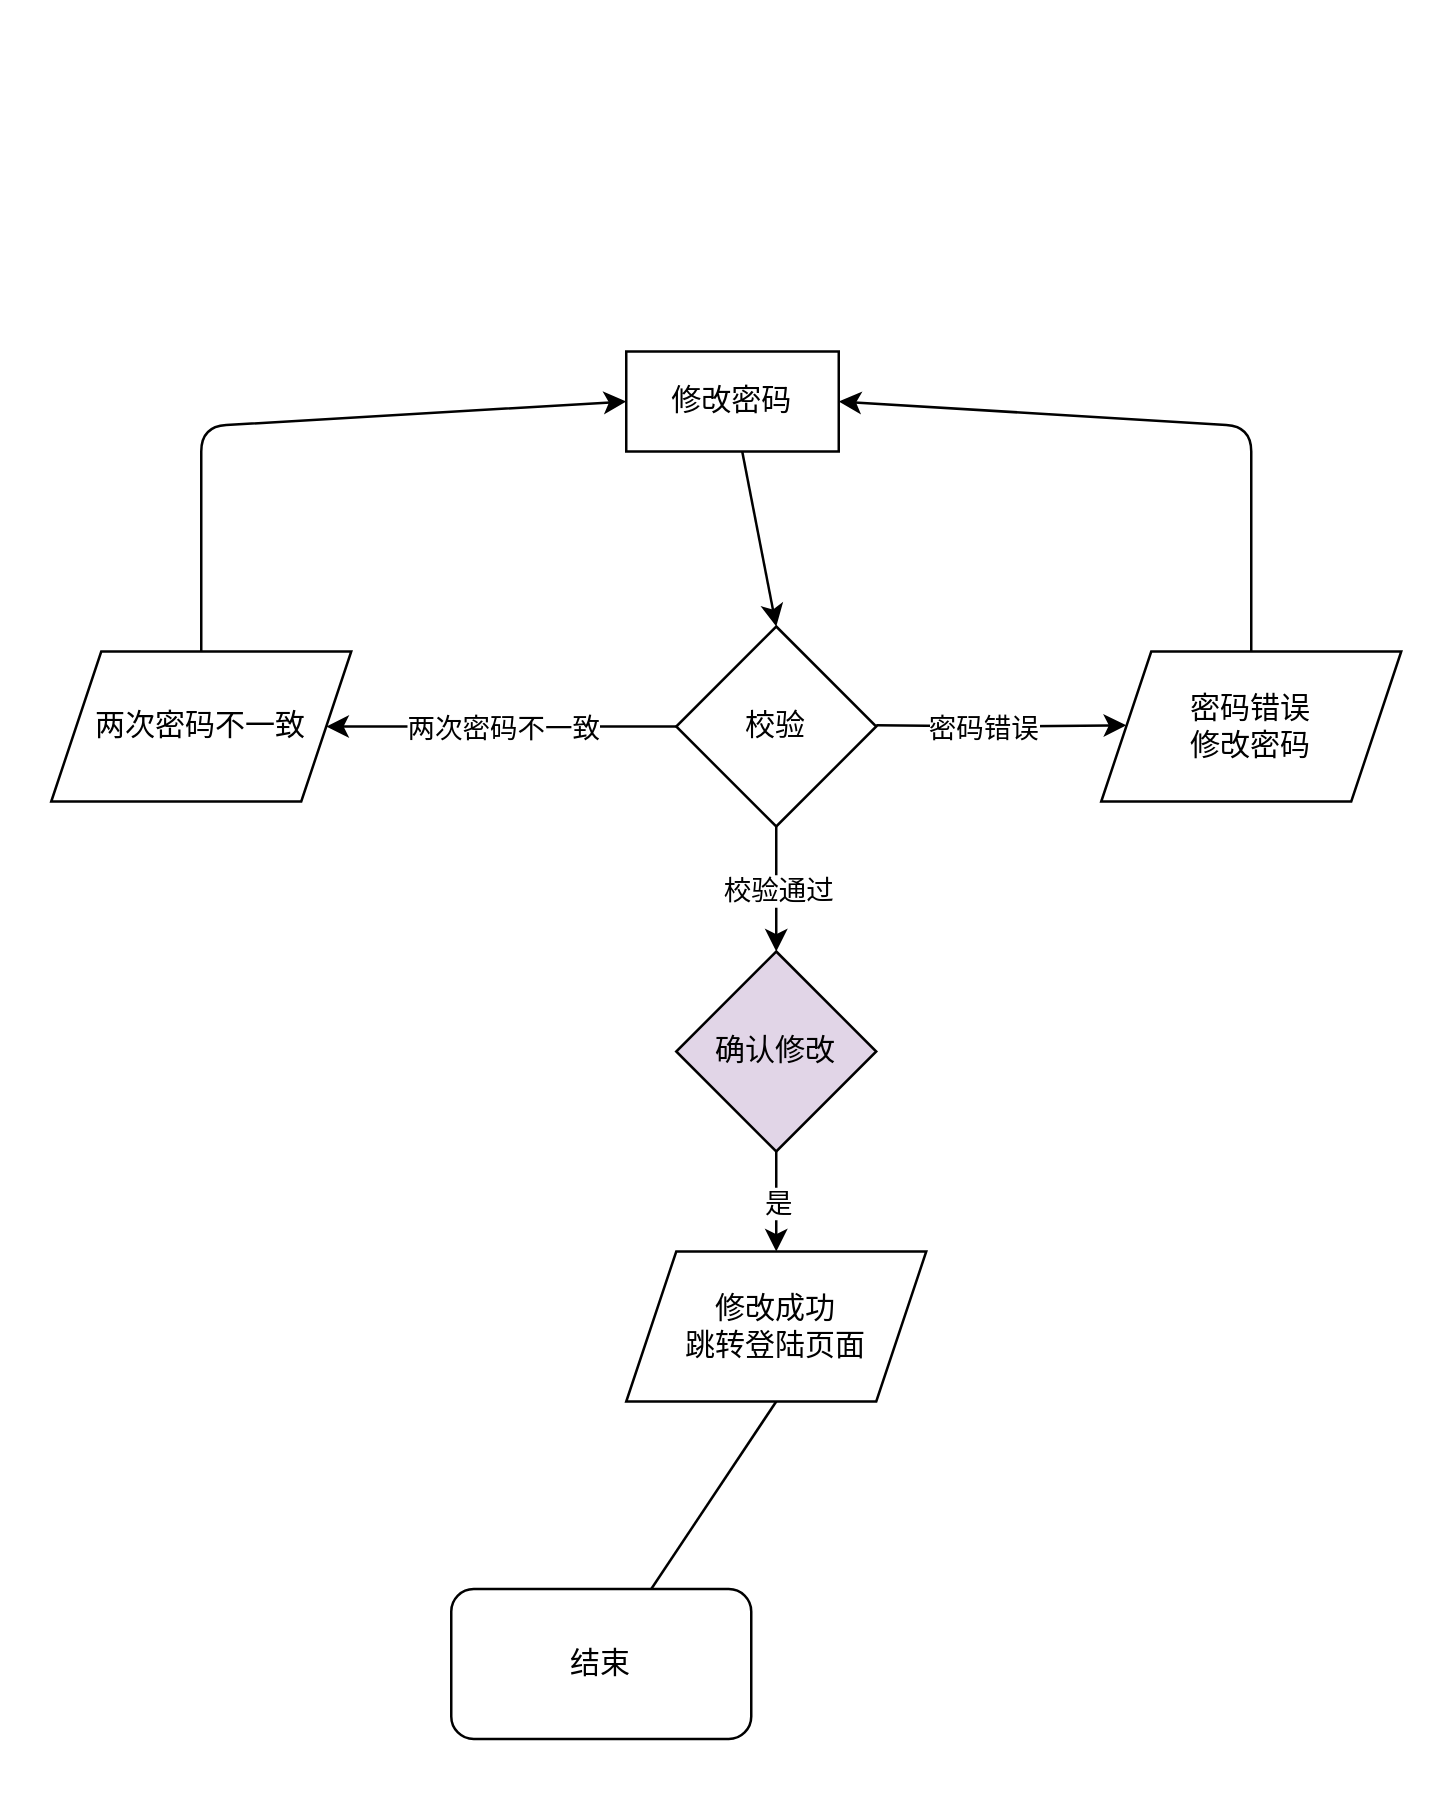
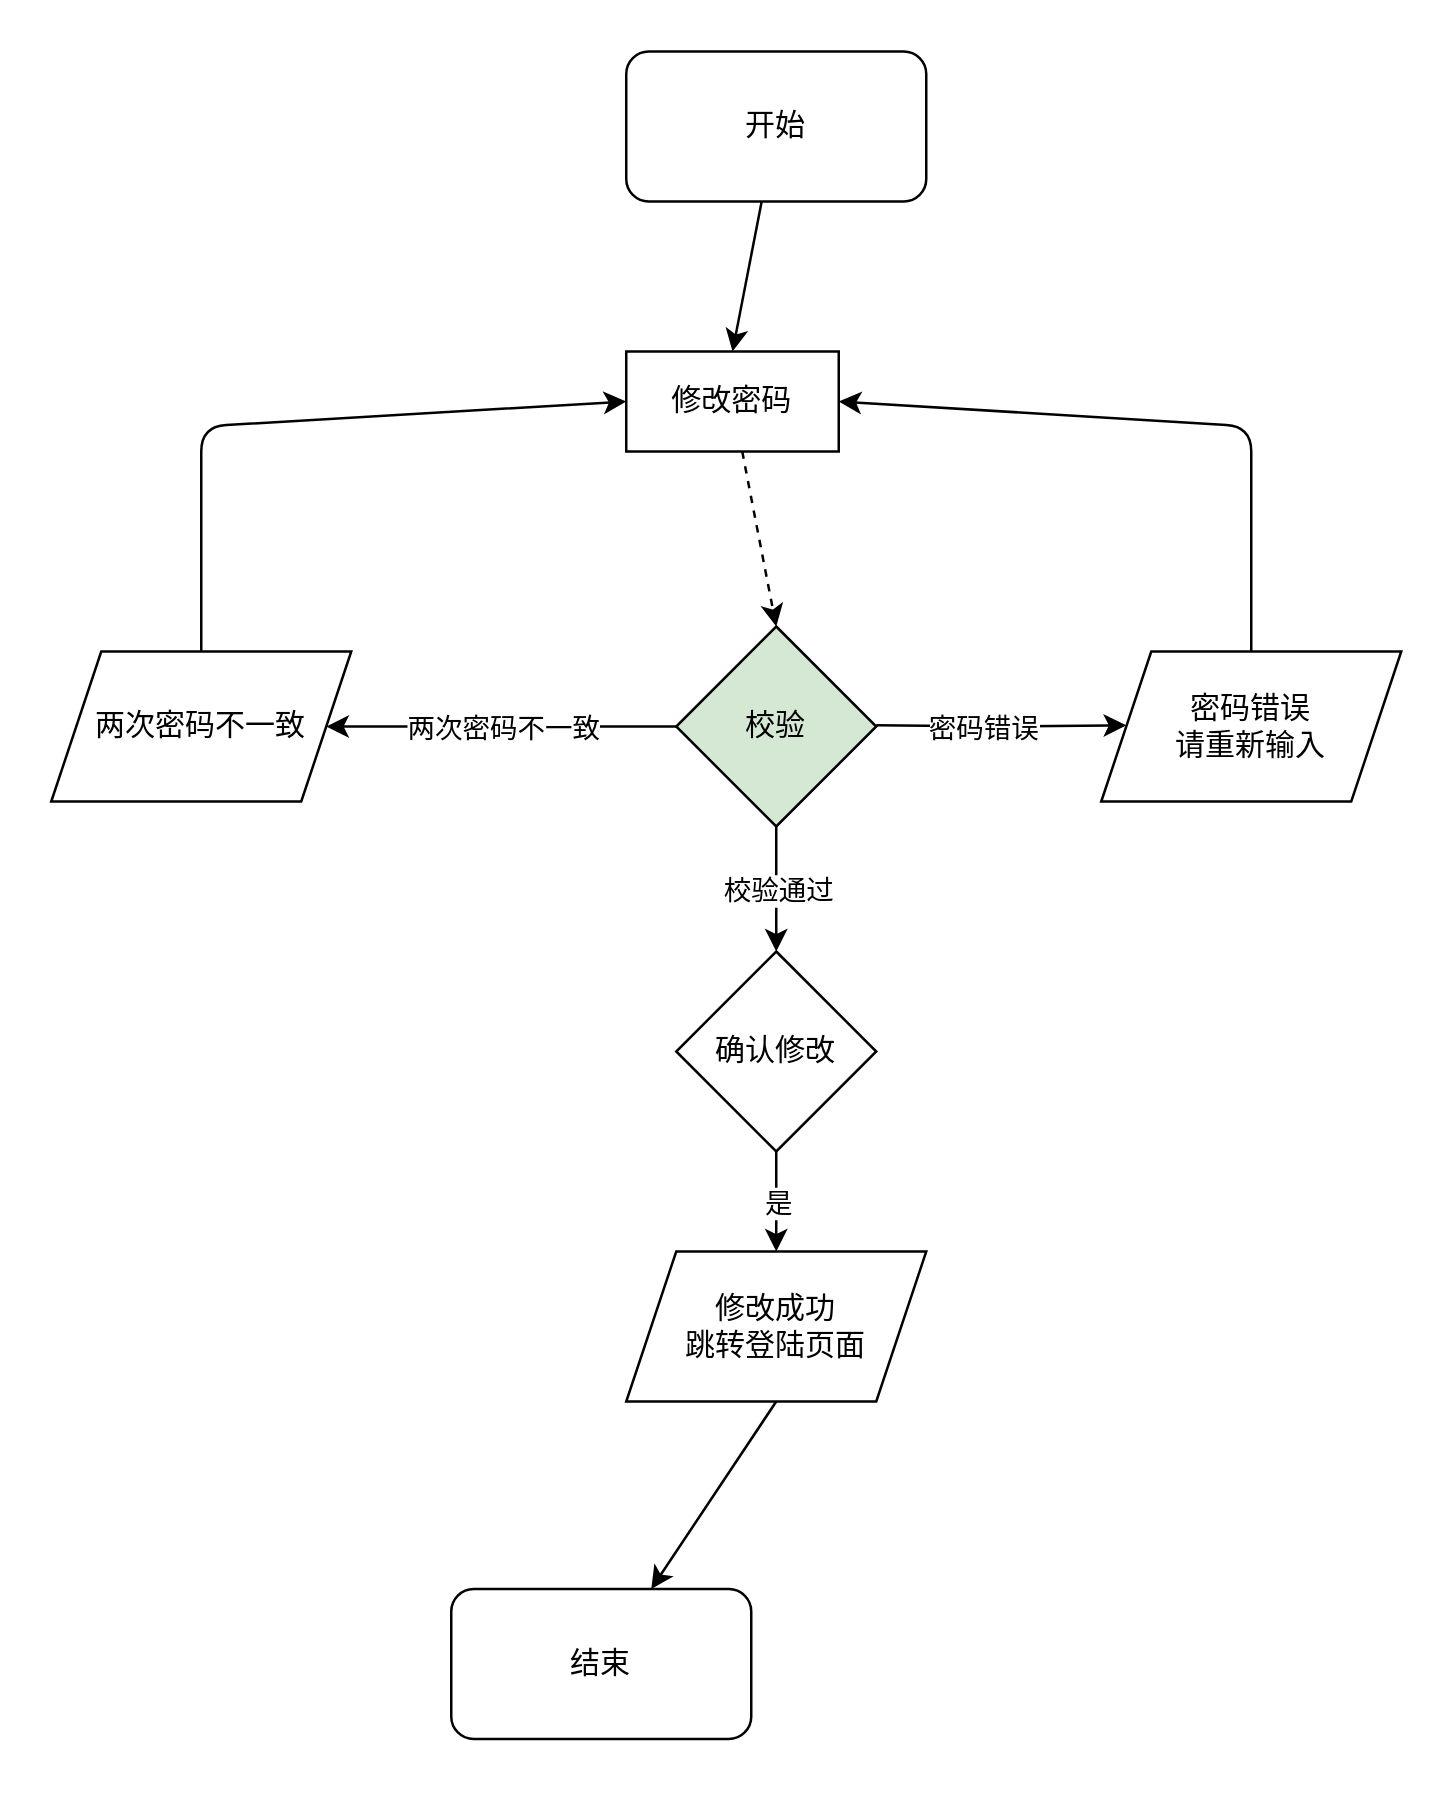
  <mxCell id="0" />
  <mxCell id="1" parent="0" />
- <mxCell id="4" style="edgeStyle=none;html=1;entryX=0.5;entryY=0;entryDx=0;entryDy=0;" edge="1" parent="1" source="5" target="6"><mxGeometry relative="1" as="geometry" /></mxCell>
+ <mxCell id="2" style="edgeStyle=none;html=1;entryX=0.5;entryY=0;entryDx=0;entryDy=0;" edge="1" parent="1" source="3" target="5"><mxGeometry relative="1" as="geometry" /></mxCell>
+ <mxCell id="3" value="开始" style="rounded=1;whiteSpace=wrap;html=1;" parent="1" vertex="1"><mxGeometry x="250" y="20" width="120" height="60" as="geometry" /></mxCell>
+ <mxCell id="4" style="edgeStyle=none;html=1;entryX=0.5;entryY=0;entryDx=0;entryDy=0;dashed=1;" edge="1" parent="1" source="5" target="6"><mxGeometry relative="1" as="geometry" /></mxCell>
  <mxCell id="5" value="修改密码" style="rounded=0;whiteSpace=wrap;html=1;" vertex="1" parent="1"><mxGeometry x="250" y="140" width="85" height="40" as="geometry" /></mxCell>
- <mxCell id="6" value="校验" style="rhombus;whiteSpace=wrap;html=1;" vertex="1" parent="1"><mxGeometry x="270" y="250" width="80" height="80" as="geometry" /></mxCell>
+ <mxCell id="6" value="校验" style="rhombus;whiteSpace=wrap;html=1;fillColor=#d5e8d4;" vertex="1" parent="1"><mxGeometry x="270" y="250" width="80" height="80" as="geometry" /></mxCell>
  <mxCell id="7" value="" style="endArrow=classic;html=1;" edge="1" parent="1"><mxGeometry relative="1" as="geometry"><mxPoint x="350" y="289.5" as="sourcePoint" /><mxPoint x="450" y="289.5" as="targetPoint" /><Array as="points"><mxPoint x="400" y="290" /></Array></mxGeometry></mxCell>
  <mxCell id="8" value="密码错误" style="edgeLabel;resizable=0;html=1;align=center;verticalAlign=middle;" connectable="0" vertex="1" parent="7"><mxGeometry relative="1" as="geometry"><mxPoint x="-7" as="offset" /></mxGeometry></mxCell>
  <mxCell id="9" value="" style="endArrow=classic;html=1;exitX=0;exitY=0.5;exitDx=0;exitDy=0;" edge="1" parent="1" source="6"><mxGeometry relative="1" as="geometry"><mxPoint x="170" y="289.71" as="sourcePoint" /><mxPoint x="130" y="290" as="targetPoint" /><Array as="points"><mxPoint x="210" y="290" /></Array></mxGeometry></mxCell>
  <mxCell id="10" value="两次密码不一致" style="edgeLabel;resizable=0;html=1;align=center;verticalAlign=middle;" connectable="0" vertex="1" parent="9"><mxGeometry relative="1" as="geometry" /></mxCell>
- <mxCell id="11" value="确认修改" style="rhombus;whiteSpace=wrap;html=1;fillColor=#e1d5e7;" vertex="1" parent="1"><mxGeometry x="270" y="380" width="80" height="80" as="geometry" /></mxCell>
+ <mxCell id="11" value="确认修改" style="rhombus;whiteSpace=wrap;html=1;" vertex="1" parent="1"><mxGeometry x="270" y="380" width="80" height="80" as="geometry" /></mxCell>
  <mxCell id="12" value="" style="endArrow=classic;html=1;entryX=0.5;entryY=0;entryDx=0;entryDy=0;exitX=0.5;exitY=1;exitDx=0;exitDy=0;" edge="1" parent="1" source="6"><mxGeometry relative="1" as="geometry"><mxPoint x="350" y="280" as="sourcePoint" /><mxPoint x="310" y="380" as="targetPoint" /></mxGeometry></mxCell>
  <mxCell id="13" value="校验通过" style="edgeLabel;resizable=0;html=1;align=center;verticalAlign=middle;" connectable="0" vertex="1" parent="12"><mxGeometry relative="1" as="geometry" /></mxCell>
  <mxCell id="14" value="" style="endArrow=classic;html=1;exitX=0.5;exitY=1;exitDx=0;exitDy=0;" edge="1" parent="1" source="11"><mxGeometry relative="1" as="geometry"><mxPoint x="270" y="360" as="sourcePoint" /><mxPoint x="310" y="500" as="targetPoint" /></mxGeometry></mxCell>
  <mxCell id="15" value="是" style="edgeLabel;resizable=0;html=1;align=center;verticalAlign=middle;" connectable="0" vertex="1" parent="14"><mxGeometry relative="1" as="geometry" /></mxCell>
- <mxCell id="16" style="edgeStyle=none;html=1;exitX=0.5;exitY=1;exitDx=0;exitDy=0;endArrow=none;" edge="1" parent="1" source="17" target="21"><mxGeometry relative="1" as="geometry" /></mxCell>
+ <mxCell id="16" style="edgeStyle=none;html=1;exitX=0.5;exitY=1;exitDx=0;exitDy=0;" edge="1" parent="1" source="17" target="21"><mxGeometry relative="1" as="geometry" /></mxCell>
  <mxCell id="17" value="修改成功&lt;br&gt;跳转登陆页面" style="shape=parallelogram;perimeter=parallelogramPerimeter;whiteSpace=wrap;html=1;fixedSize=1;" vertex="1" parent="1"><mxGeometry x="250" y="500" width="120" height="60" as="geometry" /></mxCell>
  <mxCell id="18" value="两次密码不一致" style="shape=parallelogram;perimeter=parallelogramPerimeter;whiteSpace=wrap;html=1;fixedSize=1;" vertex="1" parent="1"><mxGeometry x="20" y="260" width="120" height="60" as="geometry" /></mxCell>
  <mxCell id="19" style="edgeStyle=none;html=1;entryX=1;entryY=0.5;entryDx=0;entryDy=0;" edge="1" parent="1" source="20" target="5"><mxGeometry relative="1" as="geometry"><mxPoint x="370" y="50" as="targetPoint" /><Array as="points"><mxPoint x="500" y="170" /></Array></mxGeometry></mxCell>
- <mxCell id="20" value="密码错误&lt;br&gt;修改密码" style="shape=parallelogram;perimeter=parallelogramPerimeter;whiteSpace=wrap;html=1;fixedSize=1;" vertex="1" parent="1"><mxGeometry x="440" y="260" width="120" height="60" as="geometry" /></mxCell>
+ <mxCell id="20" value="密码错误&lt;br&gt;请重新输入" style="shape=parallelogram;perimeter=parallelogramPerimeter;whiteSpace=wrap;html=1;fixedSize=1;" vertex="1" parent="1"><mxGeometry x="440" y="260" width="120" height="60" as="geometry" /></mxCell>
  <mxCell id="21" value="结束" style="rounded=1;whiteSpace=wrap;html=1;" vertex="1" parent="1"><mxGeometry x="180" y="635" width="120" height="60" as="geometry" /></mxCell>
  <mxCell id="22" style="edgeStyle=none;html=1;entryX=0;entryY=0.5;entryDx=0;entryDy=0;" edge="1" parent="1" target="5"><mxGeometry relative="1" as="geometry"><mxPoint x="-50" y="50" as="targetPoint" /><mxPoint x="80" y="260" as="sourcePoint" /><Array as="points"><mxPoint x="80" y="170" /></Array></mxGeometry></mxCell>
